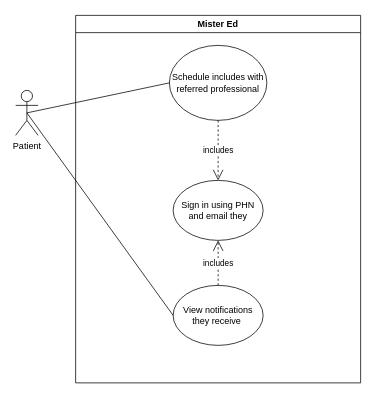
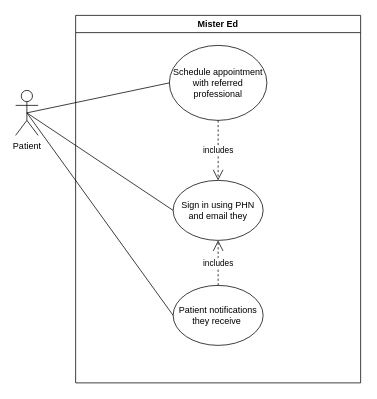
  <mxCell id="0" />
  <mxCell id="1" parent="0" />
  <mxCell id="2" value="&lt;div&gt;Patient&lt;/div&gt;&lt;div&gt;&lt;br&gt;&lt;/div&gt;" style="shape=umlActor;verticalLabelPosition=bottom;verticalAlign=top;html=1;outlineConnect=0;" vertex="1" parent="1"><mxGeometry x="20" y="120" width="30" height="60" as="geometry" /></mxCell>
  <mxCell id="3" value="Mister Ed" style="swimlane;whiteSpace=wrap;html=1;" vertex="1" parent="1"><mxGeometry x="100" y="20" width="380" height="490" as="geometry"><mxRectangle x="340" y="60" width="230" height="30" as="alternateBounds" /></mxGeometry></mxCell>
  <mxCell id="4" value="Sign in using PHN and email they" style="ellipse;whiteSpace=wrap;html=1;" vertex="1" parent="3"><mxGeometry x="130" y="220" width="120" height="80" as="geometry" /></mxCell>
- <mxCell id="5" value="View notifications they receive&amp;nbsp;" style="ellipse;whiteSpace=wrap;html=1;" vertex="1" parent="3"><mxGeometry x="130" y="360" width="120" height="80" as="geometry" /></mxCell>
- <mxCell id="6" value="Schedule includes with referred professional" style="ellipse;whiteSpace=wrap;html=1;" vertex="1" parent="3"><mxGeometry x="125" y="40" width="130" height="100" as="geometry" /></mxCell>
+ <mxCell id="5" value="Patient notifications they receive&amp;nbsp;" style="ellipse;whiteSpace=wrap;html=1;" vertex="1" parent="3"><mxGeometry x="130" y="360" width="120" height="80" as="geometry" /></mxCell>
+ <mxCell id="6" value="Schedule appointment with referred professional" style="ellipse;whiteSpace=wrap;html=1;" vertex="1" parent="3"><mxGeometry x="125" y="40" width="130" height="100" as="geometry" /></mxCell>
  <mxCell id="7" value="includes" style="endArrow=open;endSize=12;dashed=1;html=1;rounded=0;exitX=0.5;exitY=0;exitDx=0;exitDy=0;entryX=0.5;entryY=1;entryDx=0;entryDy=0;" edge="1" parent="3" source="5" target="4"><mxGeometry width="160" relative="1" as="geometry"><mxPoint x="60" y="320" as="sourcePoint" /><mxPoint x="140" y="90" as="targetPoint" /></mxGeometry></mxCell>
  <mxCell id="8" value="includes" style="endArrow=open;endSize=12;dashed=1;html=1;rounded=0;entryX=0.5;entryY=0;entryDx=0;entryDy=0;exitX=0.5;exitY=1;exitDx=0;exitDy=0;" edge="1" parent="3" source="6" target="4"><mxGeometry width="160" relative="1" as="geometry"><mxPoint x="250" y="150" as="sourcePoint" /><mxPoint x="110" y="115" as="targetPoint" /></mxGeometry></mxCell>
+ <mxCell id="9" value="" style="endArrow=none;html=1;rounded=0;exitX=0.5;exitY=0.5;exitDx=0;exitDy=0;exitPerimeter=0;entryX=0;entryY=0.5;entryDx=0;entryDy=0;" edge="1" parent="1" source="2" target="4"><mxGeometry width="50" height="50" relative="1" as="geometry"><mxPoint x="70" y="170" as="sourcePoint" /><mxPoint x="120" y="120" as="targetPoint" /></mxGeometry></mxCell>
  <mxCell id="10" value="" style="endArrow=none;html=1;rounded=0;entryX=0;entryY=0.5;entryDx=0;entryDy=0;exitX=0.5;exitY=0.5;exitDx=0;exitDy=0;exitPerimeter=0;" edge="1" parent="1" source="2" target="6"><mxGeometry width="50" height="50" relative="1" as="geometry"><mxPoint x="-10" y="250" as="sourcePoint" /><mxPoint x="155" y="470" as="targetPoint" /></mxGeometry></mxCell>
  <mxCell id="11" value="" style="endArrow=none;html=1;rounded=0;exitX=0.5;exitY=0.5;exitDx=0;exitDy=0;exitPerimeter=0;entryX=0;entryY=0.5;entryDx=0;entryDy=0;" edge="1" parent="1" source="2" target="5"><mxGeometry width="50" height="50" relative="1" as="geometry"><mxPoint x="55" y="170" as="sourcePoint" /><mxPoint x="220" y="390" as="targetPoint" /></mxGeometry></mxCell>
